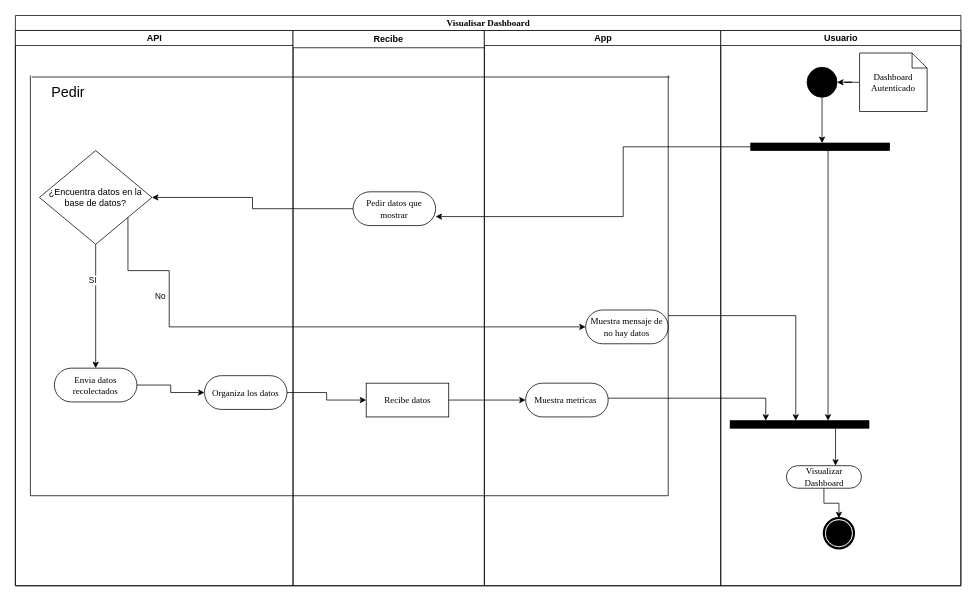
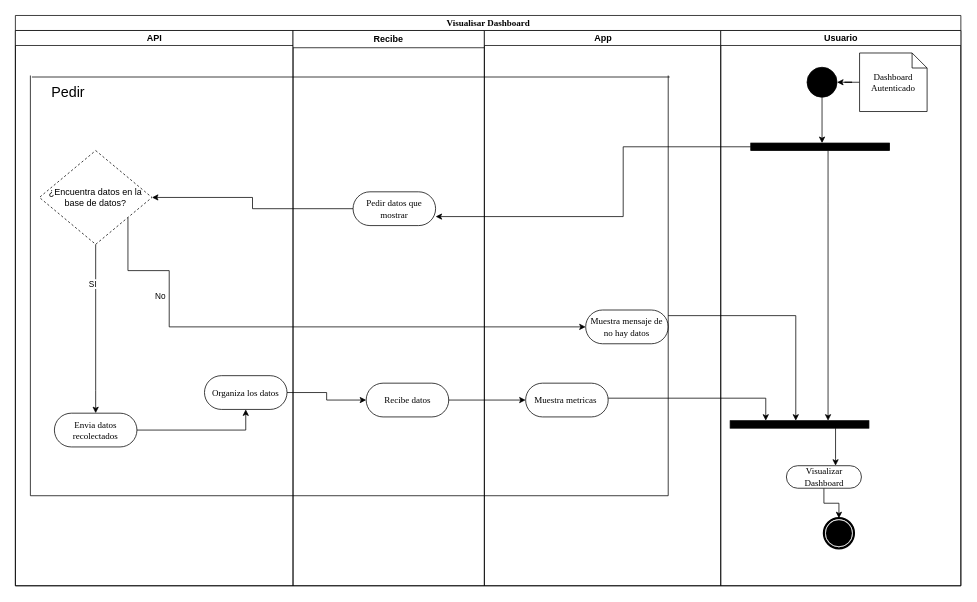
  <mxCell id="0" />
  <mxCell id="1" parent="0" />
  <mxCell id="2" value="Visualisar Dashboard" style="swimlane;html=1;childLayout=stackLayout;startSize=20;rounded=0;shadow=0;comic=0;labelBackgroundColor=none;strokeWidth=1;fontFamily=Verdana;fontSize=12;align=center;" vertex="1" parent="1"><mxGeometry x="20" y="20" width="1260" height="760" as="geometry" /></mxCell>
  <mxCell id="3" value="API" style="swimlane;html=1;startSize=20;" vertex="1" parent="2"><mxGeometry y="20" width="370" height="740" as="geometry" /></mxCell>
- <mxCell id="4" value="¿Encuentra datos en la base de datos?" style="rhombus;whiteSpace=wrap;html=1;" vertex="1" parent="3"><mxGeometry x="32" y="160" width="150" height="125" as="geometry" /></mxCell>
+ <mxCell id="4" value="¿Encuentra datos en la base de datos?" style="rhombus;whiteSpace=wrap;html=1;dashed=1;" vertex="1" parent="3"><mxGeometry x="32" y="160" width="150" height="125" as="geometry" /></mxCell>
  <mxCell id="5" style="edgeStyle=orthogonalEdgeStyle;rounded=0;orthogonalLoop=1;jettySize=auto;html=1;" edge="1" parent="3" source="6" target="9"><mxGeometry relative="1" as="geometry" /></mxCell>
- <mxCell id="6" value="Envia datos recolectados" style="rounded=1;whiteSpace=wrap;html=1;shadow=0;comic=0;labelBackgroundColor=none;strokeWidth=1;fontFamily=Verdana;fontSize=12;align=center;arcSize=50;" vertex="1" parent="3"><mxGeometry x="52" y="450" width="110" height="45" as="geometry" /></mxCell>
+ <mxCell id="6" value="Envia datos recolectados" style="rounded=1;whiteSpace=wrap;html=1;shadow=0;comic=0;labelBackgroundColor=none;strokeWidth=1;fontFamily=Verdana;fontSize=12;align=center;arcSize=50;" vertex="1" parent="3"><mxGeometry x="52" y="510" width="110" height="45" as="geometry" /></mxCell>
  <mxCell id="7" style="edgeStyle=orthogonalEdgeStyle;rounded=0;orthogonalLoop=1;jettySize=auto;html=1;" edge="1" parent="3" source="4" target="6"><mxGeometry relative="1" as="geometry"><Array as="points"><mxPoint x="107" y="480" /></Array></mxGeometry></mxCell>
  <mxCell id="8" value="SI" style="edgeLabel;html=1;align=center;verticalAlign=middle;resizable=0;points=[];" vertex="1" connectable="0" parent="7"><mxGeometry x="-0.835" y="-2" relative="1" as="geometry"><mxPoint x="-3" y="33" as="offset" /></mxGeometry></mxCell>
  <mxCell id="9" value="Organiza los datos" style="rounded=1;whiteSpace=wrap;html=1;shadow=0;comic=0;labelBackgroundColor=none;strokeWidth=1;fontFamily=Verdana;fontSize=12;align=center;arcSize=50;" vertex="1" parent="3"><mxGeometry x="252" y="460" width="110" height="45" as="geometry" /></mxCell>
  <mxCell id="10" value="" style="endArrow=none;html=1;rounded=0;" edge="1" parent="3"><mxGeometry width="50" height="50" relative="1" as="geometry"><mxPoint x="20" y="620" as="sourcePoint" /><mxPoint x="20" y="60" as="targetPoint" /></mxGeometry></mxCell>
  <mxCell id="11" value="Recibe" style="swimlane;whiteSpace=wrap;html=1;" vertex="1" parent="2"><mxGeometry x="370" y="20" width="255" height="740" as="geometry" /></mxCell>
  <mxCell id="12" value="Pedir datos que mostrar" style="rounded=1;whiteSpace=wrap;html=1;shadow=0;comic=0;labelBackgroundColor=none;strokeWidth=1;fontFamily=Verdana;fontSize=12;align=center;arcSize=50;" vertex="1" parent="11"><mxGeometry x="80" y="215" width="110" height="45" as="geometry" /></mxCell>
- <mxCell id="13" value="Recibe datos" style="whiteSpace=wrap;html=1;shadow=0;comic=0;labelBackgroundColor=none;strokeWidth=1;fontFamily=Verdana;fontSize=12;align=center;arcSize=50;rounded=0;" vertex="1" parent="11"><mxGeometry x="97.5" y="470" width="110" height="45" as="geometry" /></mxCell>
+ <mxCell id="13" value="Recibe datos" style="rounded=1;whiteSpace=wrap;html=1;shadow=0;comic=0;labelBackgroundColor=none;strokeWidth=1;fontFamily=Verdana;fontSize=12;align=center;arcSize=50;" vertex="1" parent="11"><mxGeometry x="97.5" y="470" width="110" height="45" as="geometry" /></mxCell>
  <mxCell id="14" value="App" style="swimlane;html=1;startSize=20;" vertex="1" parent="2"><mxGeometry x="625" y="20" width="315" height="740" as="geometry" /></mxCell>
  <mxCell id="15" value="Muestra mensaje de no hay datos&lt;span style=&quot;color: rgba(0, 0, 0, 0); font-family: monospace; font-size: 0px; text-align: start; text-wrap: nowrap;&quot;&gt;%3CmxGraphModel%3E%3Croot%3E%3CmxCell%20id%3D%220%22%2F%3E%3CmxCell%20id%3D%221%22%20parent%3D%220%22%2F%3E%3CmxCell%20id%3D%222%22%20value%3D%22Pedir%20datos%20que%20mostrar%22%20style%3D%22rounded%3D1%3BwhiteSpace%3Dwrap%3Bhtml%3D1%3Bshadow%3D0%3Bcomic%3D0%3BlabelBackgroundColor%3Dnone%3BstrokeWidth%3D1%3BfontFamily%3DVerdana%3BfontSize%3D12%3Balign%3Dcenter%3BarcSize%3D50%3B%22%20vertex%3D%221%22%20parent%3D%221%22%3E%3CmxGeometry%20x%3D%22-2167.5%22%20y%3D%22375%22%20width%3D%22110%22%20height%3D%2245%22%20as%3D%22geometry%22%2F%3E%3C%2FmxCell%3E%3C%2Froot%3E%3C%2FmxGraphModel%3E&lt;/span&gt;" style="rounded=1;whiteSpace=wrap;html=1;shadow=0;comic=0;labelBackgroundColor=none;strokeWidth=1;fontFamily=Verdana;fontSize=12;align=center;arcSize=50;" vertex="1" parent="14"><mxGeometry x="135" y="372.5" width="110" height="45" as="geometry" /></mxCell>
  <mxCell id="16" value="Muestra metricas&amp;nbsp;" style="rounded=1;whiteSpace=wrap;html=1;shadow=0;comic=0;labelBackgroundColor=none;strokeWidth=1;fontFamily=Verdana;fontSize=12;align=center;arcSize=50;" vertex="1" parent="14"><mxGeometry x="55" y="470" width="110" height="45" as="geometry" /></mxCell>
  <mxCell id="17" style="edgeStyle=orthogonalEdgeStyle;rounded=0;orthogonalLoop=1;jettySize=auto;html=1;" edge="1" parent="2" source="12" target="4"><mxGeometry relative="1" as="geometry"><mxPoint x="170" y="267.5" as="targetPoint" /></mxGeometry></mxCell>
  <mxCell id="18" style="edgeStyle=orthogonalEdgeStyle;rounded=0;orthogonalLoop=1;jettySize=auto;html=1;" edge="1" parent="2" source="4" target="15"><mxGeometry relative="1" as="geometry"><Array as="points"><mxPoint x="150" y="340" /><mxPoint x="205" y="340" /></Array></mxGeometry></mxCell>
  <mxCell id="19" value="No" style="edgeLabel;html=1;align=center;verticalAlign=middle;resizable=0;points=[];" vertex="1" connectable="0" parent="18"><mxGeometry x="-0.546" y="-2" relative="1" as="geometry"><mxPoint x="-11" y="-12" as="offset" /></mxGeometry></mxCell>
  <mxCell id="20" style="edgeStyle=orthogonalEdgeStyle;rounded=0;orthogonalLoop=1;jettySize=auto;html=1;" edge="1" parent="2" source="9" target="13"><mxGeometry relative="1" as="geometry" /></mxCell>
  <mxCell id="21" value="" style="endArrow=none;html=1;rounded=0;" edge="1" parent="2"><mxGeometry width="50" height="50" relative="1" as="geometry"><mxPoint x="870" y="640" as="sourcePoint" /><mxPoint x="870" y="80" as="targetPoint" /></mxGeometry></mxCell>
  <mxCell id="22" value="Usuario" style="swimlane;html=1;startSize=20;" vertex="1" parent="2"><mxGeometry x="940" y="20" width="320" height="740" as="geometry" /></mxCell>
  <mxCell id="23" value="" style="ellipse;whiteSpace=wrap;html=1;rounded=0;shadow=0;comic=0;labelBackgroundColor=none;strokeWidth=1;fillColor=#000000;fontFamily=Verdana;fontSize=12;align=center;" vertex="1" parent="22"><mxGeometry x="115" y="49" width="40" height="40" as="geometry" /></mxCell>
  <mxCell id="24" style="edgeStyle=orthogonalEdgeStyle;rounded=0;orthogonalLoop=1;jettySize=auto;html=1;" edge="1" parent="22" source="25" target="23"><mxGeometry relative="1" as="geometry" /></mxCell>
  <mxCell id="25" value="Dashboard Autenticado" style="shape=note;whiteSpace=wrap;html=1;rounded=0;shadow=0;comic=0;labelBackgroundColor=none;strokeWidth=1;fontFamily=Verdana;fontSize=12;align=center;size=20;" vertex="1" parent="22"><mxGeometry x="185" y="30" width="90" height="78" as="geometry" /></mxCell>
  <mxCell id="26" style="edgeStyle=orthogonalEdgeStyle;rounded=0;orthogonalLoop=1;jettySize=auto;html=1;" edge="1" parent="22" source="27" target="28"><mxGeometry relative="1" as="geometry" /></mxCell>
  <mxCell id="27" value="Visualizar Dashboard" style="rounded=1;whiteSpace=wrap;html=1;shadow=0;comic=0;labelBackgroundColor=none;strokeWidth=1;fontFamily=Verdana;fontSize=12;align=center;arcSize=50;" vertex="1" parent="22"><mxGeometry x="87.5" y="580" width="100" height="30" as="geometry" /></mxCell>
  <mxCell id="28" value="" style="shape=mxgraph.bpmn.shape;html=1;verticalLabelPosition=bottom;labelBackgroundColor=#ffffff;verticalAlign=top;perimeter=ellipsePerimeter;outline=end;symbol=terminate;rounded=0;shadow=0;comic=0;strokeWidth=1;fontFamily=Verdana;fontSize=12;align=center;" vertex="1" parent="22"><mxGeometry x="137.5" y="650" width="40" height="40" as="geometry" /></mxCell>
  <mxCell id="29" style="edgeStyle=orthogonalEdgeStyle;rounded=0;orthogonalLoop=1;jettySize=auto;html=1;" edge="1" parent="22" source="30" target="33"><mxGeometry relative="1" as="geometry"><Array as="points"><mxPoint x="143" y="230" /><mxPoint x="143" y="230" /></Array></mxGeometry></mxCell>
  <mxCell id="30" value="" style="whiteSpace=wrap;html=1;rounded=0;shadow=0;comic=0;labelBackgroundColor=none;strokeWidth=1;fillColor=#000000;fontFamily=Verdana;fontSize=12;align=center;rotation=0;" vertex="1" parent="22"><mxGeometry x="40" y="150" width="185" height="10" as="geometry" /></mxCell>
  <mxCell id="31" style="edgeStyle=orthogonalEdgeStyle;rounded=0;orthogonalLoop=1;jettySize=auto;html=1;" edge="1" parent="22" source="23" target="30"><mxGeometry relative="1" as="geometry"><mxPoint x="135" y="210" as="targetPoint" /><Array as="points"><mxPoint x="135" y="152" /><mxPoint x="130" y="152" /></Array></mxGeometry></mxCell>
  <mxCell id="32" style="edgeStyle=orthogonalEdgeStyle;rounded=0;orthogonalLoop=1;jettySize=auto;html=1;" edge="1" parent="22" source="33" target="27"><mxGeometry relative="1" as="geometry"><Array as="points"><mxPoint x="153" y="570" /><mxPoint x="153" y="570" /></Array></mxGeometry></mxCell>
  <mxCell id="33" value="" style="whiteSpace=wrap;html=1;rounded=0;shadow=0;comic=0;labelBackgroundColor=none;strokeWidth=1;fillColor=#000000;fontFamily=Verdana;fontSize=12;align=center;rotation=0;" vertex="1" parent="22"><mxGeometry x="12.5" y="520" width="185" height="10" as="geometry" /></mxCell>
  <mxCell id="34" style="edgeStyle=orthogonalEdgeStyle;rounded=0;orthogonalLoop=1;jettySize=auto;html=1;" edge="1" parent="2" source="30" target="12"><mxGeometry relative="1" as="geometry"><Array as="points"><mxPoint x="810" y="175" /><mxPoint x="810" y="268" /></Array></mxGeometry></mxCell>
  <mxCell id="35" style="edgeStyle=orthogonalEdgeStyle;rounded=0;orthogonalLoop=1;jettySize=auto;html=1;" edge="1" parent="2" source="15" target="33"><mxGeometry relative="1" as="geometry"><Array as="points"><mxPoint x="1040" y="400" /></Array></mxGeometry></mxCell>
  <mxCell id="36" style="edgeStyle=orthogonalEdgeStyle;rounded=0;orthogonalLoop=1;jettySize=auto;html=1;" edge="1" parent="2" source="13" target="16"><mxGeometry relative="1" as="geometry" /></mxCell>
  <mxCell id="37" style="edgeStyle=orthogonalEdgeStyle;rounded=0;orthogonalLoop=1;jettySize=auto;html=1;" edge="1" parent="2" source="16" target="33"><mxGeometry relative="1" as="geometry"><Array as="points"><mxPoint x="1000" y="510" /></Array></mxGeometry></mxCell>
  <mxCell id="38" value="" style="endArrow=none;html=1;rounded=0;" edge="1" parent="1"><mxGeometry width="50" height="50" relative="1" as="geometry"><mxPoint x="40" y="660" as="sourcePoint" /><mxPoint x="890" y="660" as="targetPoint" /></mxGeometry></mxCell>
  <mxCell id="39" value="" style="endArrow=none;html=1;rounded=0;" edge="1" parent="1"><mxGeometry width="50" height="50" relative="1" as="geometry"><mxPoint x="42" y="102" as="sourcePoint" /><mxPoint x="892" y="102" as="targetPoint" /></mxGeometry></mxCell>
  <mxCell id="40" value="&lt;font style=&quot;font-size: 19px;&quot;&gt;Pedir&lt;/font&gt;" style="text;html=1;align=center;verticalAlign=middle;resizable=0;points=[];autosize=1;strokeColor=none;fillColor=none;" vertex="1" parent="1"><mxGeometry x="55" y="103" width="70" height="40" as="geometry" /></mxCell>
